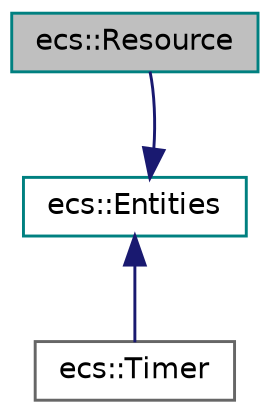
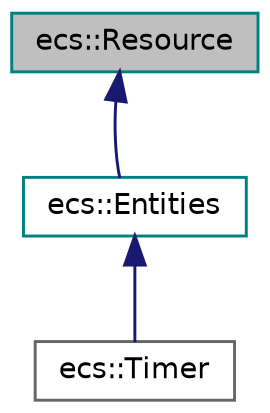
  digraph {
    node [color=teal fillcolor=white fontname=Helvetica fontsize=10 shape=record style=filled]
    edge [color=midnightblue dir=back fontname=Helvetica fontsize=10 labelfontname=Helvetica labelfontsize=10 style=solid]
    n1 [fillcolor=grey75 fontcolor=black height=0.2 label="ecs::Resource" width=0.4]
    n2 [height=0.2 label="ecs::Entities" width=0.4]
    n3 [color=gray40 height=0.2 label="ecs::Timer" width=0.4]
-   n2 -> n1
+   n1 -> n2
    n2 -> n3
  }
